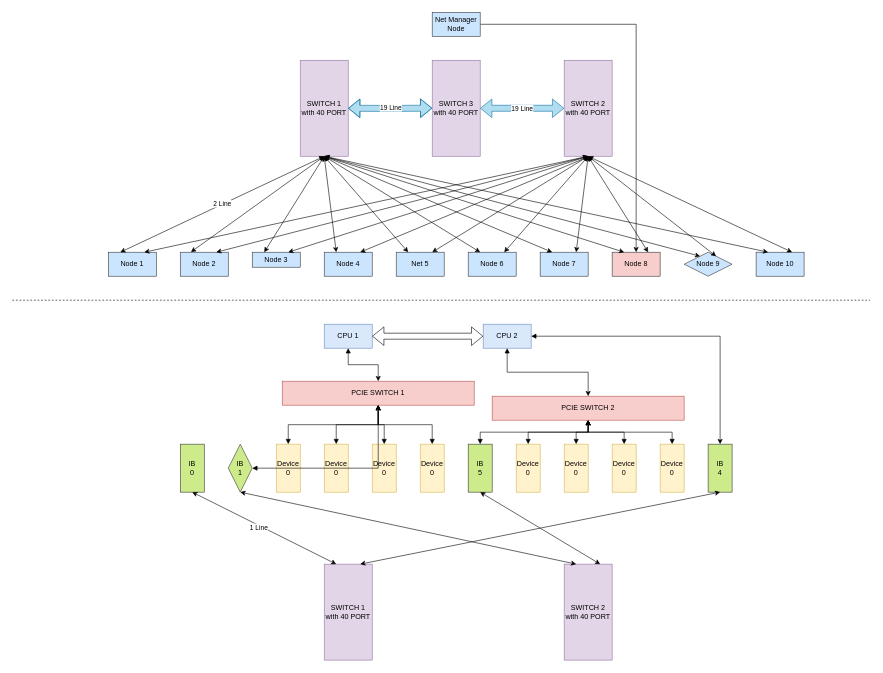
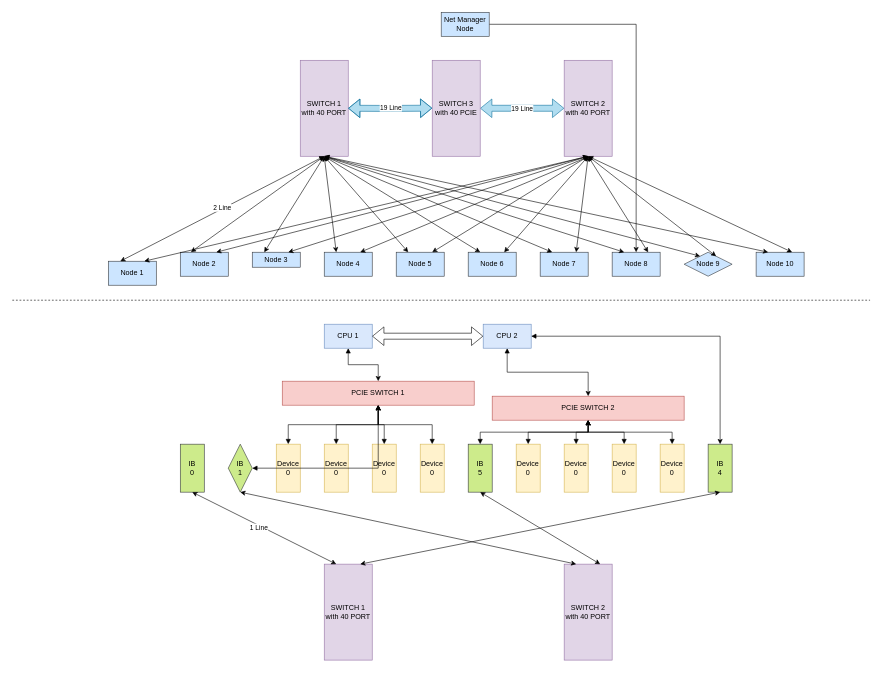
  <mxCell id="0" />
  <mxCell id="1" parent="0" />
  <mxCell id="2" value="SWITCH 1&lt;br&gt;with 40 PORT" style="rounded=0;whiteSpace=wrap;html=1;fillColor=#e1d5e7;strokeColor=#9673a6;" vertex="1" parent="1"><mxGeometry x="500" y="100" width="80" height="160" as="geometry" /></mxCell>
  <mxCell id="3" value="" style="edgeStyle=orthogonalEdgeStyle;rounded=0;orthogonalLoop=1;jettySize=auto;html=1;shape=flexArrow;startArrow=block;fillColor=#b1ddf0;strokeColor=#10739e;" edge="1" parent="1" source="5" target="35"><mxGeometry relative="1" as="geometry" /></mxCell>
  <mxCell id="4" value="19 Line" style="edgeLabel;html=1;align=center;verticalAlign=middle;resizable=0;points=[];" vertex="1" connectable="0" parent="3"><mxGeometry x="0.02" relative="1" as="geometry"><mxPoint as="offset" /></mxGeometry></mxCell>
  <mxCell id="5" value="SWITCH 2&lt;br&gt;with 40 PORT" style="rounded=0;whiteSpace=wrap;html=1;fillColor=#e1d5e7;strokeColor=#9673a6;" vertex="1" parent="1"><mxGeometry x="940" y="100" width="80" height="160" as="geometry" /></mxCell>
  <mxCell id="6" value="Node 3" style="rounded=0;whiteSpace=wrap;html=1;fillColor=#cce5ff;strokeColor=#36393d;" vertex="1" parent="1"><mxGeometry x="420" y="420" width="80" height="25" as="geometry" /></mxCell>
  <mxCell id="7" value="Node 4" style="rounded=0;whiteSpace=wrap;html=1;fillColor=#cce5ff;strokeColor=#36393d;" vertex="1" parent="1"><mxGeometry x="540" y="420" width="80" height="40" as="geometry" /></mxCell>
- <mxCell id="8" value="Net 5" style="rounded=0;whiteSpace=wrap;html=1;fillColor=#cce5ff;strokeColor=#36393d;" vertex="1" parent="1"><mxGeometry x="660" y="420" width="80" height="40" as="geometry" /></mxCell>
+ <mxCell id="8" value="Node 5" style="rounded=0;whiteSpace=wrap;html=1;fillColor=#cce5ff;strokeColor=#36393d;" vertex="1" parent="1"><mxGeometry x="660" y="420" width="80" height="40" as="geometry" /></mxCell>
  <mxCell id="9" value="Node 6" style="rounded=0;whiteSpace=wrap;html=1;fillColor=#cce5ff;strokeColor=#36393d;" vertex="1" parent="1"><mxGeometry x="780" y="420" width="80" height="40" as="geometry" /></mxCell>
- <mxCell id="10" value="Node 8" style="rounded=0;whiteSpace=wrap;html=1;fillColor=#f8cecc;strokeColor=#36393d;" vertex="1" parent="1"><mxGeometry x="1020" y="420" width="80" height="40" as="geometry" /></mxCell>
+ <mxCell id="10" value="Node 8" style="rounded=0;whiteSpace=wrap;html=1;fillColor=#cce5ff;strokeColor=#36393d;" vertex="1" parent="1"><mxGeometry x="1020" y="420" width="80" height="40" as="geometry" /></mxCell>
  <mxCell id="11" value="Node 7" style="rounded=0;whiteSpace=wrap;html=1;fillColor=#cce5ff;strokeColor=#36393d;" vertex="1" parent="1"><mxGeometry x="900" y="420" width="80" height="40" as="geometry" /></mxCell>
  <mxCell id="12" value="Node 2" style="rounded=0;whiteSpace=wrap;html=1;fillColor=#cce5ff;strokeColor=#36393d;" vertex="1" parent="1"><mxGeometry x="300" y="420" width="80" height="40" as="geometry" /></mxCell>
- <mxCell id="13" value="Node 1" style="rounded=0;whiteSpace=wrap;html=1;fillColor=#cce5ff;strokeColor=#36393d;" vertex="1" parent="1"><mxGeometry x="180" y="420" width="80" height="40" as="geometry" /></mxCell>
+ <mxCell id="13" value="Node 1" style="rounded=0;whiteSpace=wrap;html=1;fillColor=#cce5ff;strokeColor=#36393d;" vertex="1" parent="1"><mxGeometry x="180" y="435" width="80" height="40" as="geometry" /></mxCell>
  <mxCell id="14" value="Node 9" style="rhombus;whiteSpace=wrap;html=1;fillColor=#cce5ff;strokeColor=#36393d;" vertex="1" parent="1"><mxGeometry x="1140" y="420" width="80" height="40" as="geometry" /></mxCell>
  <mxCell id="15" value="Node 10" style="rounded=0;whiteSpace=wrap;html=1;fillColor=#cce5ff;strokeColor=#36393d;" vertex="1" parent="1"><mxGeometry x="1260" y="420" width="80" height="40" as="geometry" /></mxCell>
  <mxCell id="16" value="" style="endArrow=classic;startArrow=classic;html=1;rounded=0;exitX=0.25;exitY=0;exitDx=0;exitDy=0;entryX=0.5;entryY=1;entryDx=0;entryDy=0;" edge="1" parent="1" source="13" target="2"><mxGeometry width="50" height="50" relative="1" as="geometry"><mxPoint x="560" y="360" as="sourcePoint" /><mxPoint x="610" y="310" as="targetPoint" /></mxGeometry></mxCell>
  <mxCell id="17" value="2 Line" style="edgeLabel;html=1;align=center;verticalAlign=middle;resizable=0;points=[];" vertex="1" connectable="0" parent="16"><mxGeometry x="0.002" y="2" relative="1" as="geometry"><mxPoint as="offset" /></mxGeometry></mxCell>
  <mxCell id="18" value="" style="endArrow=classic;startArrow=classic;html=1;rounded=0;entryX=0.5;entryY=1;entryDx=0;entryDy=0;exitX=0.75;exitY=0;exitDx=0;exitDy=0;" edge="1" parent="1" source="13" target="5"><mxGeometry width="50" height="50" relative="1" as="geometry"><mxPoint x="270" y="410" as="sourcePoint" /><mxPoint x="610" y="310" as="targetPoint" /></mxGeometry></mxCell>
  <mxCell id="19" value="" style="endArrow=classic;startArrow=classic;html=1;rounded=0;exitX=0.222;exitY=-0.008;exitDx=0;exitDy=0;entryX=0.5;entryY=1;entryDx=0;entryDy=0;exitPerimeter=0;" edge="1" parent="1" source="12" target="2"><mxGeometry width="50" height="50" relative="1" as="geometry"><mxPoint x="210" y="430" as="sourcePoint" /><mxPoint x="610" y="310" as="targetPoint" /></mxGeometry></mxCell>
  <mxCell id="20" value="" style="endArrow=classic;startArrow=classic;html=1;rounded=0;exitX=0.75;exitY=0;exitDx=0;exitDy=0;entryX=0.5;entryY=1;entryDx=0;entryDy=0;" edge="1" parent="1" source="12" target="5"><mxGeometry width="50" height="50" relative="1" as="geometry"><mxPoint x="328" y="430" as="sourcePoint" /><mxPoint x="610" y="310" as="targetPoint" /></mxGeometry></mxCell>
  <mxCell id="21" value="" style="endArrow=classic;startArrow=classic;html=1;rounded=0;exitX=0.25;exitY=0;exitDx=0;exitDy=0;entryX=0.5;entryY=1;entryDx=0;entryDy=0;" edge="1" parent="1" source="6" target="2"><mxGeometry width="50" height="50" relative="1" as="geometry"><mxPoint x="328" y="430" as="sourcePoint" /><mxPoint x="610" y="310" as="targetPoint" /></mxGeometry></mxCell>
  <mxCell id="22" value="" style="endArrow=classic;startArrow=classic;html=1;rounded=0;exitX=0.75;exitY=0;exitDx=0;exitDy=0;entryX=0.5;entryY=1;entryDx=0;entryDy=0;" edge="1" parent="1" source="6" target="5"><mxGeometry width="50" height="50" relative="1" as="geometry"><mxPoint x="450" y="430" as="sourcePoint" /><mxPoint x="610" y="310" as="targetPoint" /></mxGeometry></mxCell>
  <mxCell id="23" value="" style="endArrow=classic;startArrow=classic;html=1;rounded=0;exitX=0.25;exitY=0;exitDx=0;exitDy=0;entryX=0.5;entryY=1;entryDx=0;entryDy=0;" edge="1" parent="1" source="7" target="2"><mxGeometry width="50" height="50" relative="1" as="geometry"><mxPoint x="490" y="430" as="sourcePoint" /><mxPoint x="930" y="310" as="targetPoint" /></mxGeometry></mxCell>
  <mxCell id="24" value="" style="endArrow=classic;startArrow=classic;html=1;rounded=0;exitX=0.75;exitY=0;exitDx=0;exitDy=0;entryX=0.52;entryY=1.002;entryDx=0;entryDy=0;entryPerimeter=0;" edge="1" parent="1" source="7" target="5"><mxGeometry width="50" height="50" relative="1" as="geometry"><mxPoint x="570" y="430" as="sourcePoint" /><mxPoint x="610" y="310" as="targetPoint" /></mxGeometry></mxCell>
  <mxCell id="25" value="" style="endArrow=classic;startArrow=classic;html=1;rounded=0;exitX=0.25;exitY=0;exitDx=0;exitDy=0;entryX=0.5;entryY=1;entryDx=0;entryDy=0;" edge="1" parent="1" source="8" target="2"><mxGeometry width="50" height="50" relative="1" as="geometry"><mxPoint x="610" y="430" as="sourcePoint" /><mxPoint x="610" y="310" as="targetPoint" /></mxGeometry></mxCell>
  <mxCell id="26" value="" style="endArrow=classic;startArrow=classic;html=1;rounded=0;exitX=0.75;exitY=0;exitDx=0;exitDy=0;entryX=0.5;entryY=1;entryDx=0;entryDy=0;" edge="1" parent="1" source="8" target="5"><mxGeometry width="50" height="50" relative="1" as="geometry"><mxPoint x="690" y="430" as="sourcePoint" /><mxPoint x="610" y="310" as="targetPoint" /></mxGeometry></mxCell>
  <mxCell id="27" value="" style="endArrow=classic;startArrow=classic;html=1;rounded=0;exitX=0.75;exitY=0;exitDx=0;exitDy=0;entryX=0.5;entryY=1;entryDx=0;entryDy=0;" edge="1" parent="1" source="9" target="5"><mxGeometry width="50" height="50" relative="1" as="geometry"><mxPoint x="730" y="430" as="sourcePoint" /><mxPoint x="930" y="310" as="targetPoint" /></mxGeometry></mxCell>
  <mxCell id="28" value="" style="endArrow=classic;startArrow=classic;html=1;rounded=0;exitX=0.25;exitY=0;exitDx=0;exitDy=0;entryX=0.5;entryY=1;entryDx=0;entryDy=0;" edge="1" parent="1" source="9" target="2"><mxGeometry width="50" height="50" relative="1" as="geometry"><mxPoint x="852" y="429" as="sourcePoint" /><mxPoint x="930" y="310" as="targetPoint" /></mxGeometry></mxCell>
  <mxCell id="29" value="" style="endArrow=classic;startArrow=classic;html=1;rounded=0;exitX=0.75;exitY=0;exitDx=0;exitDy=0;entryX=0.5;entryY=1;entryDx=0;entryDy=0;" edge="1" parent="1" source="11" target="5"><mxGeometry width="50" height="50" relative="1" as="geometry"><mxPoint x="850" y="430" as="sourcePoint" /><mxPoint x="930" y="310" as="targetPoint" /></mxGeometry></mxCell>
  <mxCell id="30" value="" style="endArrow=classic;startArrow=classic;html=1;rounded=0;exitX=0.75;exitY=0;exitDx=0;exitDy=0;entryX=0.5;entryY=1;entryDx=0;entryDy=0;" edge="1" parent="1" source="10" target="5"><mxGeometry width="50" height="50" relative="1" as="geometry"><mxPoint x="970" y="430" as="sourcePoint" /><mxPoint x="930" y="310" as="targetPoint" /></mxGeometry></mxCell>
  <mxCell id="31" value="" style="endArrow=classic;startArrow=classic;html=1;rounded=0;exitX=0.25;exitY=0;exitDx=0;exitDy=0;entryX=0.5;entryY=1;entryDx=0;entryDy=0;" edge="1" parent="1" source="11" target="2"><mxGeometry width="50" height="50" relative="1" as="geometry"><mxPoint x="1090" y="430" as="sourcePoint" /><mxPoint x="930" y="310" as="targetPoint" /></mxGeometry></mxCell>
  <mxCell id="32" value="" style="endArrow=classic;startArrow=classic;html=1;rounded=0;exitX=0.25;exitY=0;exitDx=0;exitDy=0;entryX=0.5;entryY=1;entryDx=0;entryDy=0;" edge="1" parent="1" source="14" target="2"><mxGeometry width="50" height="50" relative="1" as="geometry"><mxPoint x="930" y="430" as="sourcePoint" /><mxPoint x="610" y="310" as="targetPoint" /></mxGeometry></mxCell>
  <mxCell id="33" value="" style="endArrow=classic;startArrow=classic;html=1;rounded=0;exitX=0.25;exitY=0;exitDx=0;exitDy=0;entryX=0.5;entryY=1;entryDx=0;entryDy=0;" edge="1" parent="1" source="10" target="2"><mxGeometry width="50" height="50" relative="1" as="geometry"><mxPoint x="1170" y="430" as="sourcePoint" /><mxPoint x="610" y="310" as="targetPoint" /></mxGeometry></mxCell>
  <mxCell id="34" value="" style="endArrow=classic;startArrow=classic;html=1;rounded=0;exitX=0.75;exitY=0;exitDx=0;exitDy=0;entryX=0.5;entryY=1;entryDx=0;entryDy=0;" edge="1" parent="1" source="14" target="5"><mxGeometry width="50" height="50" relative="1" as="geometry"><mxPoint x="1050" y="430" as="sourcePoint" /><mxPoint x="610" y="310" as="targetPoint" /></mxGeometry></mxCell>
- <mxCell id="35" value="SWITCH 3&lt;br&gt;with 40 PORT" style="rounded=0;whiteSpace=wrap;html=1;fillColor=#e1d5e7;strokeColor=#9673a6;" vertex="1" parent="1"><mxGeometry x="720" y="100" width="80" height="160" as="geometry" /></mxCell>
+ <mxCell id="35" value="SWITCH 3&lt;br&gt;with 40 PCIE" style="rounded=0;whiteSpace=wrap;html=1;fillColor=#e1d5e7;strokeColor=#9673a6;" vertex="1" parent="1"><mxGeometry x="720" y="100" width="80" height="160" as="geometry" /></mxCell>
  <mxCell id="36" value="" style="edgeStyle=orthogonalEdgeStyle;rounded=0;orthogonalLoop=1;jettySize=auto;html=1;shape=flexArrow;startArrow=block;entryX=1;entryY=0.5;entryDx=0;entryDy=0;fillColor=#b1ddf0;strokeColor=#10739e;" edge="1" parent="1" target="2"><mxGeometry relative="1" as="geometry"><mxPoint x="720" y="179.82" as="sourcePoint" /><mxPoint x="640" y="179.82" as="targetPoint" /></mxGeometry></mxCell>
  <mxCell id="37" value="19 Line" style="edgeLabel;html=1;align=center;verticalAlign=middle;resizable=0;points=[];" vertex="1" connectable="0" parent="36"><mxGeometry x="-0.006" y="-2" relative="1" as="geometry"><mxPoint as="offset" /></mxGeometry></mxCell>
  <mxCell id="38" value="" style="endArrow=classic;startArrow=classic;html=1;rounded=0;exitX=0.75;exitY=0;exitDx=0;exitDy=0;entryX=0.5;entryY=1;entryDx=0;entryDy=0;" edge="1" parent="1" source="15" target="5"><mxGeometry width="50" height="50" relative="1" as="geometry"><mxPoint x="1210" y="430" as="sourcePoint" /><mxPoint x="990" y="270" as="targetPoint" /></mxGeometry></mxCell>
  <mxCell id="39" value="" style="endArrow=classic;startArrow=classic;html=1;rounded=0;exitX=0.25;exitY=0;exitDx=0;exitDy=0;entryX=0.5;entryY=1;entryDx=0;entryDy=0;" edge="1" parent="1" source="15" target="2"><mxGeometry width="50" height="50" relative="1" as="geometry"><mxPoint x="1330" y="430" as="sourcePoint" /><mxPoint x="990" y="270" as="targetPoint" /></mxGeometry></mxCell>
  <mxCell id="40" value="" style="edgeStyle=orthogonalEdgeStyle;rounded=0;orthogonalLoop=1;jettySize=auto;html=1;startArrow=block;startFill=1;" edge="1" parent="1" source="41" target="45"><mxGeometry relative="1" as="geometry" /></mxCell>
  <mxCell id="41" value="CPU 1" style="rounded=0;whiteSpace=wrap;html=1;fillColor=#dae8fc;strokeColor=#6c8ebf;" vertex="1" parent="1"><mxGeometry x="540" y="540" width="80" height="40" as="geometry" /></mxCell>
  <mxCell id="42" value="" style="edgeStyle=orthogonalEdgeStyle;rounded=0;orthogonalLoop=1;jettySize=auto;html=1;shape=flexArrow;endArrow=block;startArrow=block;" edge="1" parent="1" source="44" target="41"><mxGeometry relative="1" as="geometry" /></mxCell>
  <mxCell id="43" value="" style="edgeStyle=orthogonalEdgeStyle;rounded=0;orthogonalLoop=1;jettySize=auto;html=1;startArrow=block;startFill=1;" edge="1" parent="1" source="44" target="46"><mxGeometry relative="1" as="geometry" /></mxCell>
  <mxCell id="44" value="CPU 2" style="rounded=0;whiteSpace=wrap;html=1;fillColor=#dae8fc;strokeColor=#6c8ebf;" vertex="1" parent="1"><mxGeometry x="805" y="540" width="80" height="40" as="geometry" /></mxCell>
  <mxCell id="45" value="PCIE SWITCH 1" style="rounded=0;whiteSpace=wrap;html=1;fillColor=#f8cecc;strokeColor=#b85450;" vertex="1" parent="1"><mxGeometry x="470" y="635" width="320" height="40" as="geometry" /></mxCell>
  <mxCell id="46" value="PCIE SWITCH 2" style="rounded=0;whiteSpace=wrap;html=1;fillColor=#f8cecc;strokeColor=#b85450;" vertex="1" parent="1"><mxGeometry x="820" y="660" width="320" height="40" as="geometry" /></mxCell>
  <mxCell id="47" value="" style="edgeStyle=orthogonalEdgeStyle;rounded=0;orthogonalLoop=1;jettySize=auto;html=1;startArrow=block;startFill=1;" edge="1" parent="1" source="48" target="45"><mxGeometry relative="1" as="geometry" /></mxCell>
  <mxCell id="48" value="Device 0" style="rounded=0;whiteSpace=wrap;html=1;fillColor=#fff2cc;strokeColor=#d6b656;" vertex="1" parent="1"><mxGeometry x="460" y="740" width="40" height="80" as="geometry" /></mxCell>
  <mxCell id="49" value="" style="edgeStyle=orthogonalEdgeStyle;rounded=0;orthogonalLoop=1;jettySize=auto;html=1;startArrow=block;startFill=1;" edge="1" parent="1" source="50" target="45"><mxGeometry relative="1" as="geometry" /></mxCell>
  <mxCell id="50" value="Device 0" style="rounded=0;whiteSpace=wrap;html=1;fillColor=#fff2cc;strokeColor=#d6b656;" vertex="1" parent="1"><mxGeometry x="540" y="740" width="40" height="80" as="geometry" /></mxCell>
  <mxCell id="51" value="" style="edgeStyle=orthogonalEdgeStyle;rounded=0;orthogonalLoop=1;jettySize=auto;html=1;startArrow=block;startFill=1;" edge="1" parent="1" source="52" target="45"><mxGeometry relative="1" as="geometry" /></mxCell>
  <mxCell id="52" value="Device 0" style="rounded=0;whiteSpace=wrap;html=1;fillColor=#fff2cc;strokeColor=#d6b656;" vertex="1" parent="1"><mxGeometry x="620" y="740" width="40" height="80" as="geometry" /></mxCell>
  <mxCell id="53" value="" style="edgeStyle=orthogonalEdgeStyle;rounded=0;orthogonalLoop=1;jettySize=auto;html=1;startArrow=block;startFill=1;" edge="1" parent="1" source="54" target="45"><mxGeometry relative="1" as="geometry" /></mxCell>
  <mxCell id="54" value="Device 0" style="rounded=0;whiteSpace=wrap;html=1;fillColor=#fff2cc;strokeColor=#d6b656;" vertex="1" parent="1"><mxGeometry x="700" y="740" width="40" height="80" as="geometry" /></mxCell>
  <mxCell id="55" value="" style="edgeStyle=orthogonalEdgeStyle;rounded=0;orthogonalLoop=1;jettySize=auto;html=1;startArrow=block;startFill=1;" edge="1" parent="1" source="56" target="45"><mxGeometry relative="1" as="geometry" /></mxCell>
  <mxCell id="56" value="IB&lt;br&gt;1" style="rhombus;whiteSpace=wrap;html=1;fillColor=#cdeb8b;strokeColor=#36393d;" vertex="1" parent="1"><mxGeometry y="740" width="40" height="80" as="geometry" x="380" /></mxCell>
  <mxCell id="57" value="" style="edgeStyle=orthogonalEdgeStyle;rounded=0;orthogonalLoop=1;jettySize=auto;html=1;startArrow=block;startFill=1;" edge="1" parent="1" source="58" target="46"><mxGeometry relative="1" as="geometry" /></mxCell>
  <mxCell id="58" value="Device 0" style="rounded=0;whiteSpace=wrap;html=1;fillColor=#fff2cc;strokeColor=#d6b656;" vertex="1" parent="1"><mxGeometry x="860" y="740" width="40" height="80" as="geometry" /></mxCell>
  <mxCell id="59" value="" style="edgeStyle=orthogonalEdgeStyle;rounded=0;orthogonalLoop=1;jettySize=auto;html=1;startArrow=block;startFill=1;" edge="1" parent="1" source="60" target="46"><mxGeometry relative="1" as="geometry" /></mxCell>
  <mxCell id="60" value="Device 0" style="rounded=0;whiteSpace=wrap;html=1;fillColor=#fff2cc;strokeColor=#d6b656;" vertex="1" parent="1"><mxGeometry x="940" y="740" width="40" height="80" as="geometry" /></mxCell>
  <mxCell id="61" value="" style="edgeStyle=orthogonalEdgeStyle;rounded=0;orthogonalLoop=1;jettySize=auto;html=1;startArrow=block;startFill=1;" edge="1" parent="1" source="62" target="46"><mxGeometry relative="1" as="geometry" /></mxCell>
  <mxCell id="62" value="Device 0" style="rounded=0;whiteSpace=wrap;html=1;fillColor=#fff2cc;strokeColor=#d6b656;" vertex="1" parent="1"><mxGeometry x="1020" y="740" width="40" height="80" as="geometry" /></mxCell>
  <mxCell id="63" value="" style="edgeStyle=orthogonalEdgeStyle;rounded=0;orthogonalLoop=1;jettySize=auto;html=1;startArrow=block;startFill=1;" edge="1" parent="1" source="64" target="46"><mxGeometry relative="1" as="geometry" /></mxCell>
  <mxCell id="64" value="Device 0" style="rounded=0;whiteSpace=wrap;html=1;fillColor=#fff2cc;strokeColor=#d6b656;" vertex="1" parent="1"><mxGeometry x="1100" y="740" width="40" height="80" as="geometry" /></mxCell>
  <mxCell id="65" value="" style="edgeStyle=orthogonalEdgeStyle;rounded=0;orthogonalLoop=1;jettySize=auto;html=1;startArrow=block;startFill=1;" edge="1" parent="1" source="66" target="46"><mxGeometry relative="1" as="geometry" /></mxCell>
  <mxCell id="66" value="IB&lt;br&gt;5" style="rounded=0;whiteSpace=wrap;html=1;fillColor=#cdeb8b;strokeColor=#36393d;" vertex="1" parent="1"><mxGeometry x="780" y="740" width="40" height="80" as="geometry" /></mxCell>
  <mxCell id="67" value="IB&lt;br&gt;0" style="rounded=0;whiteSpace=wrap;html=1;fillColor=#cdeb8b;strokeColor=#36393d;" vertex="1" parent="1"><mxGeometry x="300" y="740" width="40" height="80" as="geometry" /></mxCell>
  <mxCell id="68" value="IB&lt;br&gt;4" style="rounded=0;whiteSpace=wrap;html=1;fillColor=#cdeb8b;strokeColor=#36393d;" vertex="1" parent="1"><mxGeometry x="1180" y="740" width="40" height="80" as="geometry" /></mxCell>
  <mxCell id="69" value="" style="edgeStyle=orthogonalEdgeStyle;rounded=0;orthogonalLoop=1;jettySize=auto;html=1;exitX=1;exitY=0.5;exitDx=0;exitDy=0;entryX=0.5;entryY=0;entryDx=0;entryDy=0;startArrow=block;startFill=1;" edge="1" parent="1" target="68" source="44"><mxGeometry relative="1" as="geometry"><mxPoint x="1380" y="560" as="sourcePoint" /><mxPoint x="1430" y="670" as="targetPoint" /></mxGeometry></mxCell>
  <mxCell id="70" value="SWITCH 1&lt;br&gt;with 40 PORT" style="rounded=0;whiteSpace=wrap;html=1;fillColor=#e1d5e7;strokeColor=#9673a6;" vertex="1" parent="1"><mxGeometry x="540" y="940" width="80" height="160" as="geometry" /></mxCell>
  <mxCell id="71" value="SWITCH 2&lt;br&gt;with 40 PORT" style="rounded=0;whiteSpace=wrap;html=1;fillColor=#e1d5e7;strokeColor=#9673a6;" vertex="1" parent="1"><mxGeometry x="940" y="940" width="80" height="160" as="geometry" /></mxCell>
  <mxCell id="72" value="" style="endArrow=classic;startArrow=classic;html=1;rounded=0;exitX=0.5;exitY=1;exitDx=0;exitDy=0;entryX=0.25;entryY=0;entryDx=0;entryDy=0;" edge="1" parent="1" source="67" target="70"><mxGeometry width="50" height="50" relative="1" as="geometry"><mxPoint x="340" y="880" as="sourcePoint" /><mxPoint x="562" y="720" as="targetPoint" /></mxGeometry></mxCell>
  <mxCell id="73" value="1 Line" style="edgeLabel;html=1;align=center;verticalAlign=middle;resizable=0;points=[];" vertex="1" connectable="0" parent="72"><mxGeometry x="-0.067" y="-3" relative="1" as="geometry"><mxPoint as="offset" /></mxGeometry></mxCell>
  <mxCell id="74" value="" style="endArrow=classic;startArrow=classic;html=1;rounded=0;exitX=0.5;exitY=1;exitDx=0;exitDy=0;entryX=0.75;entryY=0;entryDx=0;entryDy=0;" edge="1" parent="1" source="68" target="70"><mxGeometry width="50" height="50" relative="1" as="geometry"><mxPoint x="330" y="830" as="sourcePoint" /><mxPoint x="610" y="950" as="targetPoint" /></mxGeometry></mxCell>
  <mxCell id="75" value="" style="endArrow=classic;startArrow=classic;html=1;rounded=0;exitX=0.5;exitY=1;exitDx=0;exitDy=0;entryX=0.25;entryY=0;entryDx=0;entryDy=0;" edge="1" parent="1" source="56" target="71"><mxGeometry width="50" height="50" relative="1" as="geometry"><mxPoint x="330" y="830" as="sourcePoint" /><mxPoint x="610" y="950" as="targetPoint" /></mxGeometry></mxCell>
  <mxCell id="76" value="" style="endArrow=classic;startArrow=classic;html=1;rounded=0;exitX=0.5;exitY=1;exitDx=0;exitDy=0;entryX=0.75;entryY=0;entryDx=0;entryDy=0;" edge="1" parent="1" source="66" target="71"><mxGeometry width="50" height="50" relative="1" as="geometry"><mxPoint x="410" y="830" as="sourcePoint" /><mxPoint x="850" y="950" as="targetPoint" /></mxGeometry></mxCell>
  <mxCell id="77" value="" style="endArrow=none;dashed=1;html=1;rounded=0;" edge="1" parent="1"><mxGeometry width="50" height="50" relative="1" as="geometry"><mxPoint x="20" y="500" as="sourcePoint" /><mxPoint x="1450" y="500" as="targetPoint" /></mxGeometry></mxCell>
  <mxCell id="78" value="" style="edgeStyle=orthogonalEdgeStyle;rounded=0;orthogonalLoop=1;jettySize=auto;html=1;" edge="1" parent="1" source="79" target="10"><mxGeometry relative="1" as="geometry" /></mxCell>
- <mxCell id="79" value="Net Manager&lt;br&gt;Node" style="rounded=0;whiteSpace=wrap;html=1;fillColor=#cce5ff;strokeColor=#36393d;" vertex="1" parent="1"><mxGeometry x="720" width="80" height="40" as="geometry" y="20" /></mxCell>
+ <mxCell id="79" value="Net Manager&lt;br&gt;Node" style="rounded=0;whiteSpace=wrap;html=1;fillColor=#cce5ff;strokeColor=#36393d;" vertex="1" parent="1"><mxGeometry x="735" y="20" width="80" height="40" as="geometry" /></mxCell>
